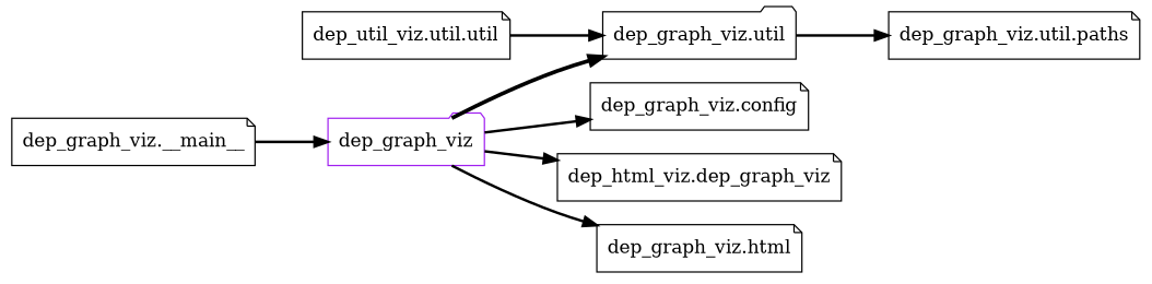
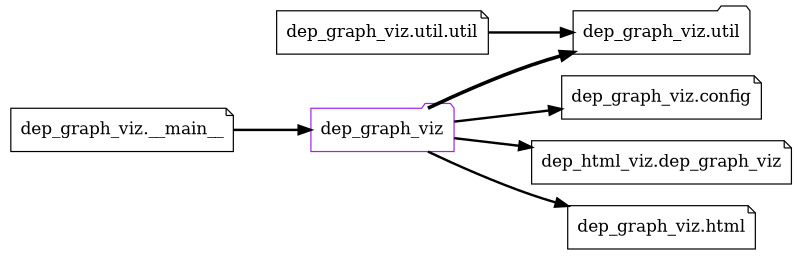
  digraph {
    rankdir=LR
    node [color=black rank=11 shape=note]
    edge [color=black penwidth=2 style=solid]
    "dep_graph_viz.util" [shape=folder]
-   "dep_graph_viz.util.paths" [rank=12]
-   "dep_graph_viz.util.util" [rank=12 label="dep_util_viz.util.util"]
+   "dep_graph_viz.util.util" [rank=12]
    dep_graph_viz [color=purple rank=10 shape=folder]
    "dep_graph_viz.config"
    n6 [label="dep_html_viz.dep_graph_viz"]
    "dep_graph_viz.html"
    "dep_graph_viz.__main__"
-   "dep_graph_viz.util" -> "dep_graph_viz.util.paths"
    "dep_graph_viz.util.util" -> "dep_graph_viz.util"
    dep_graph_viz -> "dep_graph_viz.util" [penwidth=3]
    dep_graph_viz -> "dep_graph_viz.config"
    dep_graph_viz -> n6
    dep_graph_viz -> "dep_graph_viz.html"
    "dep_graph_viz.__main__" -> dep_graph_viz
  }
